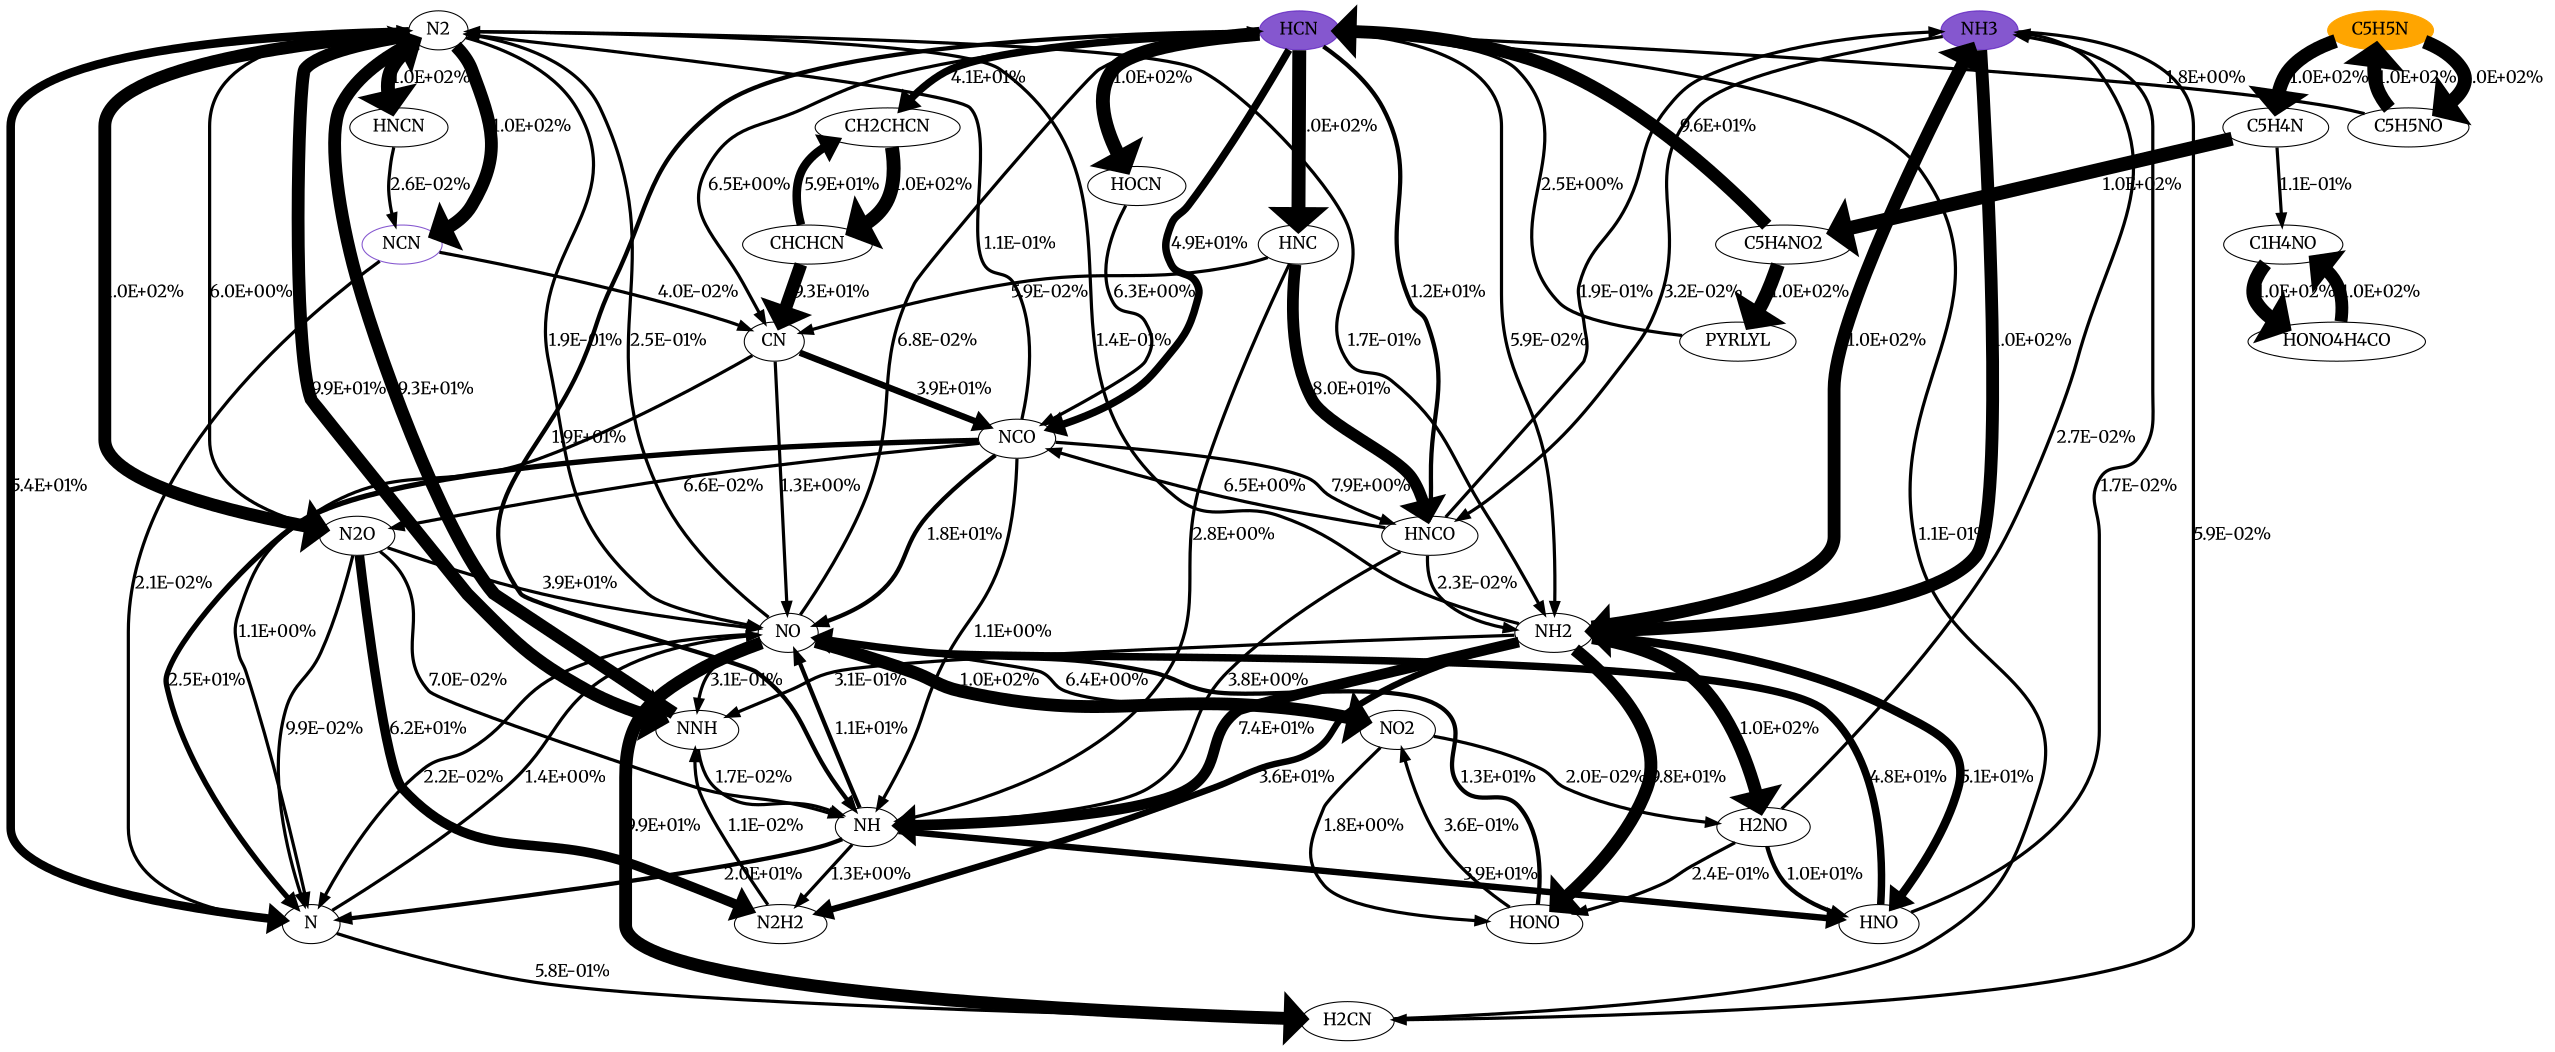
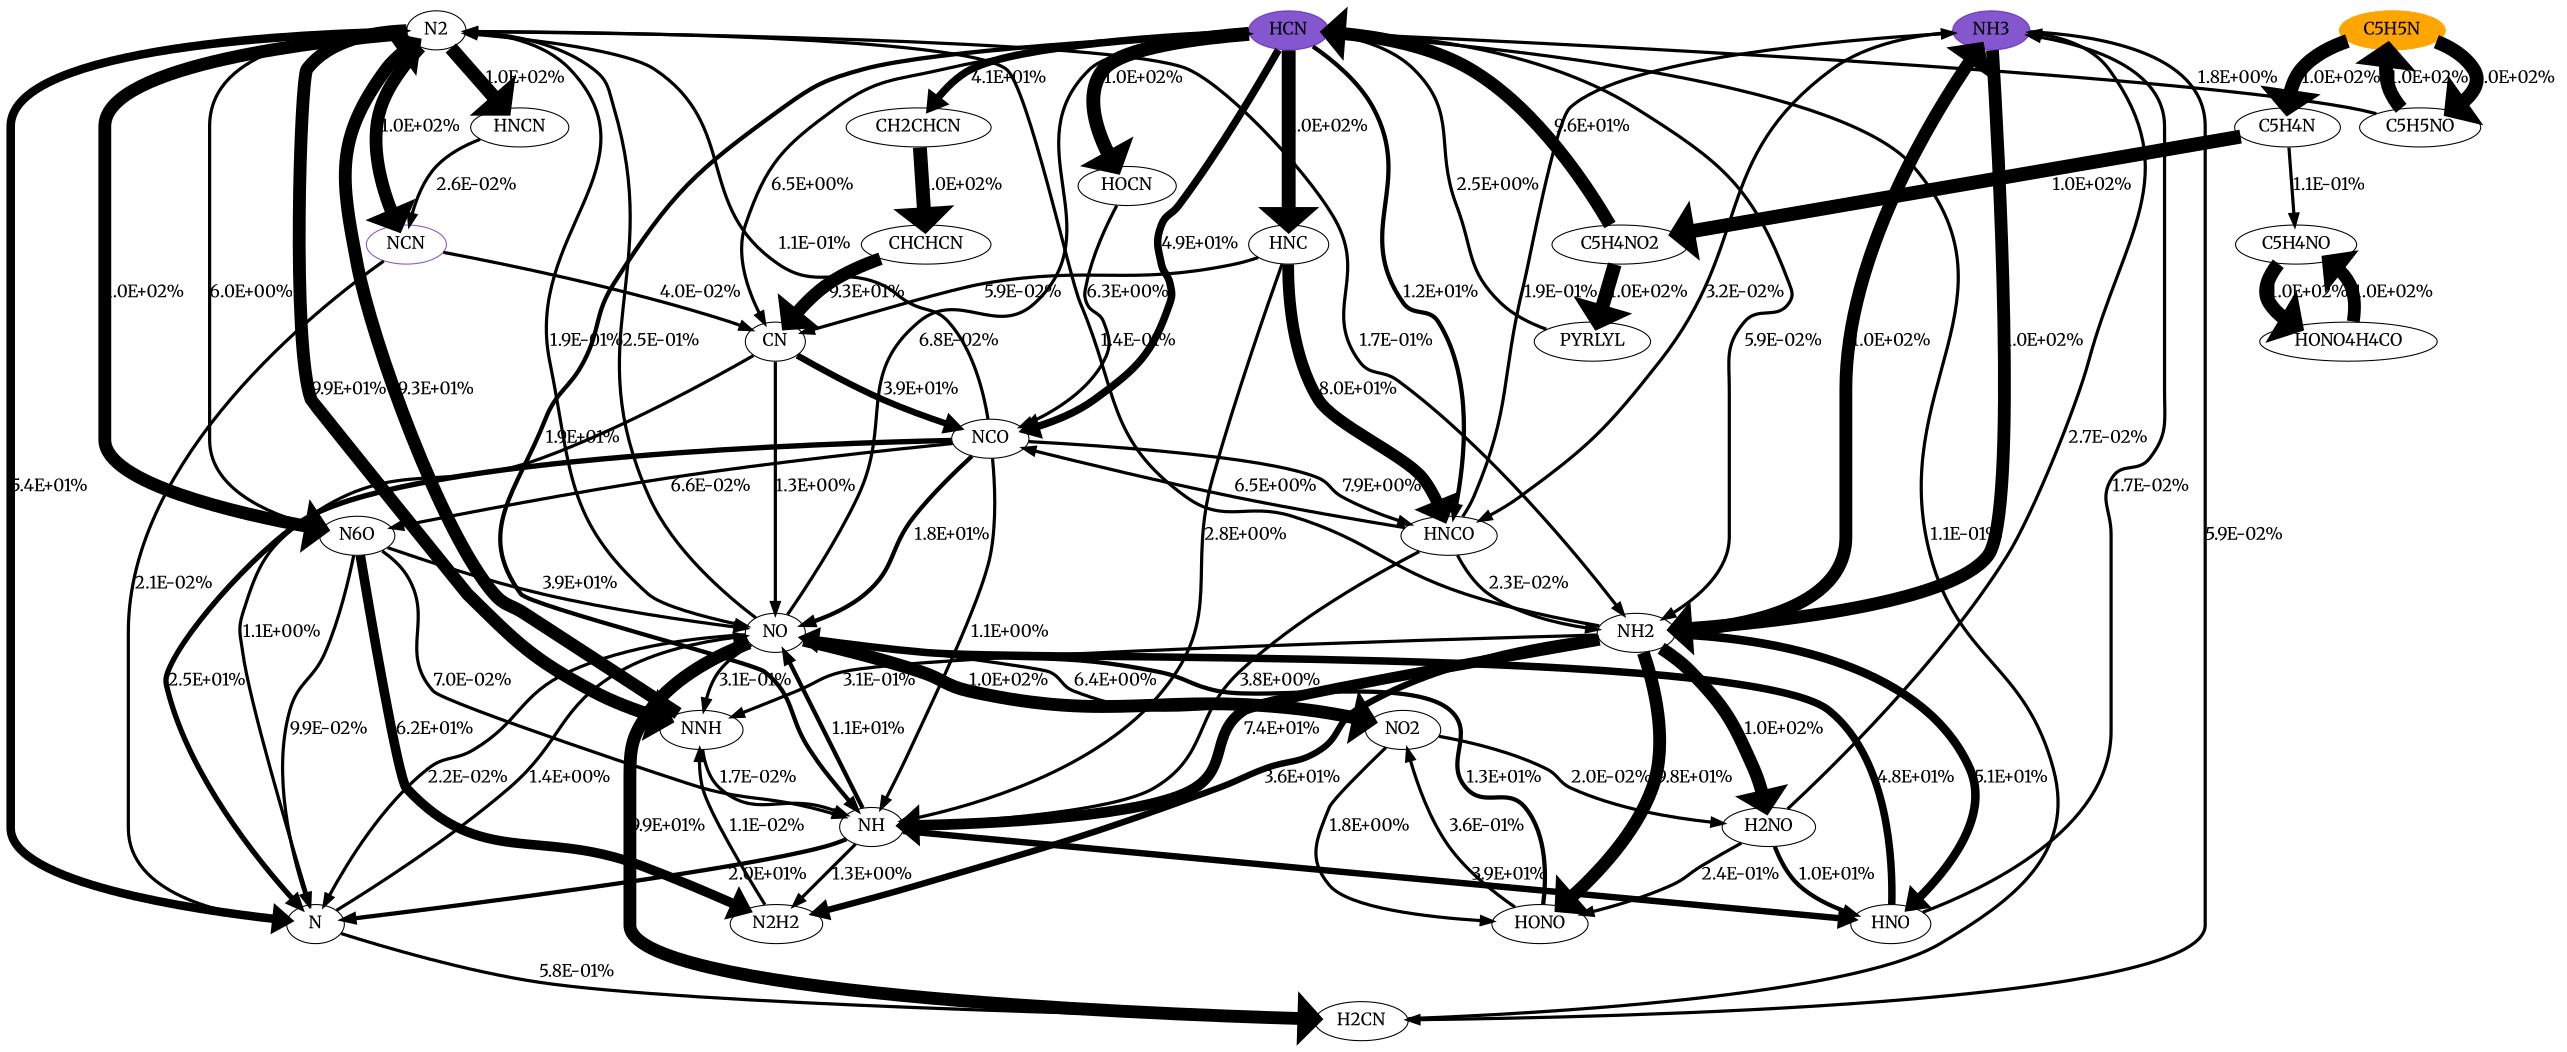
  digraph {
    b="0,0,1558,558"
    fontname=Merriweather
    rankdir=TB
    splines=True
    node [fontname=Merriweather fontsize=16]
    edge [fontcolor=black fontname=Merriweather fontsize=16 penwidth=3]
    N2
    HCN [color="#500dbab1" fillcolor="#500dbab1" style=filled]
    NH3 [color="#500dbab1" fillcolor="#500dbab1" style=filled]
    C5H5N [color=orange fillcolor=orange style=filled]
    NO
    NNH
    N
-   N2O
+   N2O [label=N6O]
    NH2
    NCN [color="#500dbab1"]
    HNCN
    NH
    HNCO
    HNC
    CN
    NCO
    CH2CHCN
    HOCN
    H2CN
    C5H4N
    C5H5NO
    NO2
    N2H2
    HONO
    H2NO
    HNO
    CHCHCN
-   C5H4NO [label=C1H4NO]
+   C5H4NO
    C5H4NO2
    n30 [label=HONO4H4CO]
    PYRLYL
    subgraph sub_1 {
      rank=source
      N2
      HCN
      NH3
      C5H5N
    }
    N2 -> NO [label="1.9E-01%"]
    N2 -> NNH [label="9.9E+01%" penwidth=12]
    N2 -> N [label="5.4E+01%" penwidth=8]
    N2 -> N2O [label="1.0E+02%" penwidth=12]
    N2 -> NH2 [label="1.7E-01%"]
    N2 -> NCN [label="1.0E+02%" penwidth=12]
    N2 -> HNCN [label="1.0E+02%" penwidth=13]
    HCN -> NH2 [label="5.9E-02%"]
    HCN -> NH [label="1.9E+01%" penwidth=4]
    HCN -> HNCO [label="1.2E+01%" penwidth=4]
    HCN -> HNC [label="1.0E+02%" penwidth=13]
    HCN -> CN [label="6.5E+00%"]
    HCN -> NCO [label="4.9E+01%" penwidth=7]
    HCN -> CH2CHCN [label="4.1E+01%" penwidth=7]
    HCN -> HOCN [label="1.0E+02%" penwidth=13]
    NH3 -> NH2 [label="1.0E+02%" penwidth=12]
    NH3 -> HNCO [label="3.2E-02%"]
    NH3 -> H2CN [label="5.9E-02%"]
    C5H5N -> C5H4N [label="1.0E+02%" penwidth=13]
    C5H5N -> C5H5NO [label="1.0E+02%" penwidth=13]
    NO -> N2 [label="2.5E-01%"]
    NO -> HCN [label="6.8E-02%"]
    NO -> NNH [label="3.1E-01%"]
    NO -> N [label="2.2E-02%"]
    NO -> H2CN [label="9.9E+01%" penwidth=12]
    NO -> NO2 [label="1.0E+02%" penwidth=12]
    NNH -> N2 [label="9.3E+01%" penwidth=12]
    NNH -> NH [label="1.7E-02%"]
    N -> NO [label="1.4E+00%"]
    N -> H2CN [label="5.8E-01%"]
    N2O -> N2 [label="6.0E+00%"]
    N2O -> NO [label="3.9E+01%"]
    N2O -> N [label="9.9E-02%"]
    N2O -> NH [label="7.0E-02%"]
    N2O -> N2H2 [label="6.2E+01%" penwidth=9]
    NH2 -> N2 [label="1.4E-01%"]
    NH2 -> NH3 [label="1.0E+02%" penwidth=12]
    NH2 -> NNH [label="3.1E-01%"]
    NH2 -> NH [label="7.4E+01%" penwidth=10]
    NH2 -> N2H2 [label="3.6E+01%" penwidth=6]
    NH2 -> HONO [label="9.8E+01%" penwidth=12]
    NH2 -> H2NO [label="1.0E+02%" penwidth=12]
    NH2 -> HNO [label="5.1E+01%" penwidth=8]
    NCN -> N [label="2.1E-02%"]
    NCN -> CN [label="4.0E-02%"]
    HNCN -> NCN [label="2.6E-02%"]
    NH -> NO [label="1.1E+01%" penwidth=4]
    NH -> N [label="2.0E+01%" penwidth=4]
    NH -> N2H2 [label="1.3E+00%"]
    NH -> HNO [label="3.9E+01%" penwidth=6]
    HNCO -> NH3 [label="1.9E-01%"]
    HNCO -> NH2 [label="2.3E-02%"]
    HNCO -> NH [label="3.8E+00%"]
    HNCO -> NCO [label="6.5E+00%"]
    HNC -> NH [label="2.8E+00%"]
    HNC -> HNCO [label="8.0E+01%" penwidth=11]
    HNC -> CN [label="5.9E-02%"]
    CN -> NO [label="1.3E+00%"]
    CN -> N [label="1.1E+00%"]
    CN -> NCO [label="3.9E+01%" penwidth=6]
    NCO -> N2 [label="1.1E-01%"]
    NCO -> NO [label="1.8E+01%" penwidth=4]
    NCO -> N [label="2.5E+01%" penwidth=5]
    NCO -> N2O [label="6.6E-02%"]
    NCO -> NH [label="1.1E+00%"]
    NCO -> HNCO [label="7.9E+00%"]
    CH2CHCN -> CHCHCN [label="1.0E+02%" penwidth=13]
    HOCN -> NCO [label="6.3E+00%"]
    H2CN -> HCN [label="1.1E-01%"]
    C5H4N -> C5H4NO [label="1.1E-01%"]
    C5H4N -> C5H4NO2 [label="1.0E+02%" penwidth=13]
    C5H5NO -> HCN [label="1.8E+00%"]
    C5H5NO -> C5H5N [label="1.0E+02%" penwidth=13]
    NO2 -> NO [label="6.4E+00%"]
    NO2 -> HONO [label="1.8E+00%"]
    NO2 -> H2NO [label="2.0E-02%"]
    N2H2 -> NNH [label="1.1E-02%"]
    HONO -> NO [label="1.3E+01%" penwidth=4]
    HONO -> NO2 [label="3.6E-01%"]
    H2NO -> NH3 [label="2.7E-02%"]
    H2NO -> HONO [label="2.4E-01%"]
    H2NO -> HNO [label="1.0E+01%" penwidth=4]
    HNO -> NH3 [label="1.7E-02%"]
    HNO -> NO [label="4.8E+01%" penwidth=7]
    CHCHCN -> CN [label="9.3E+01%" penwidth=12]
-   CHCHCN -> CH2CHCN [label="5.9E+01%" penwidth=8]
    C5H4NO -> n30 [label="1.0E+02%" penwidth=13]
    C5H4NO2 -> HCN [label="9.6E+01%" penwidth=12]
    C5H4NO2 -> PYRLYL [label="1.0E+02%" penwidth=13]
    n30 -> C5H4NO [label="1.0E+02%" penwidth=12]
    PYRLYL -> HCN [label="2.5E+00%"]
  }
